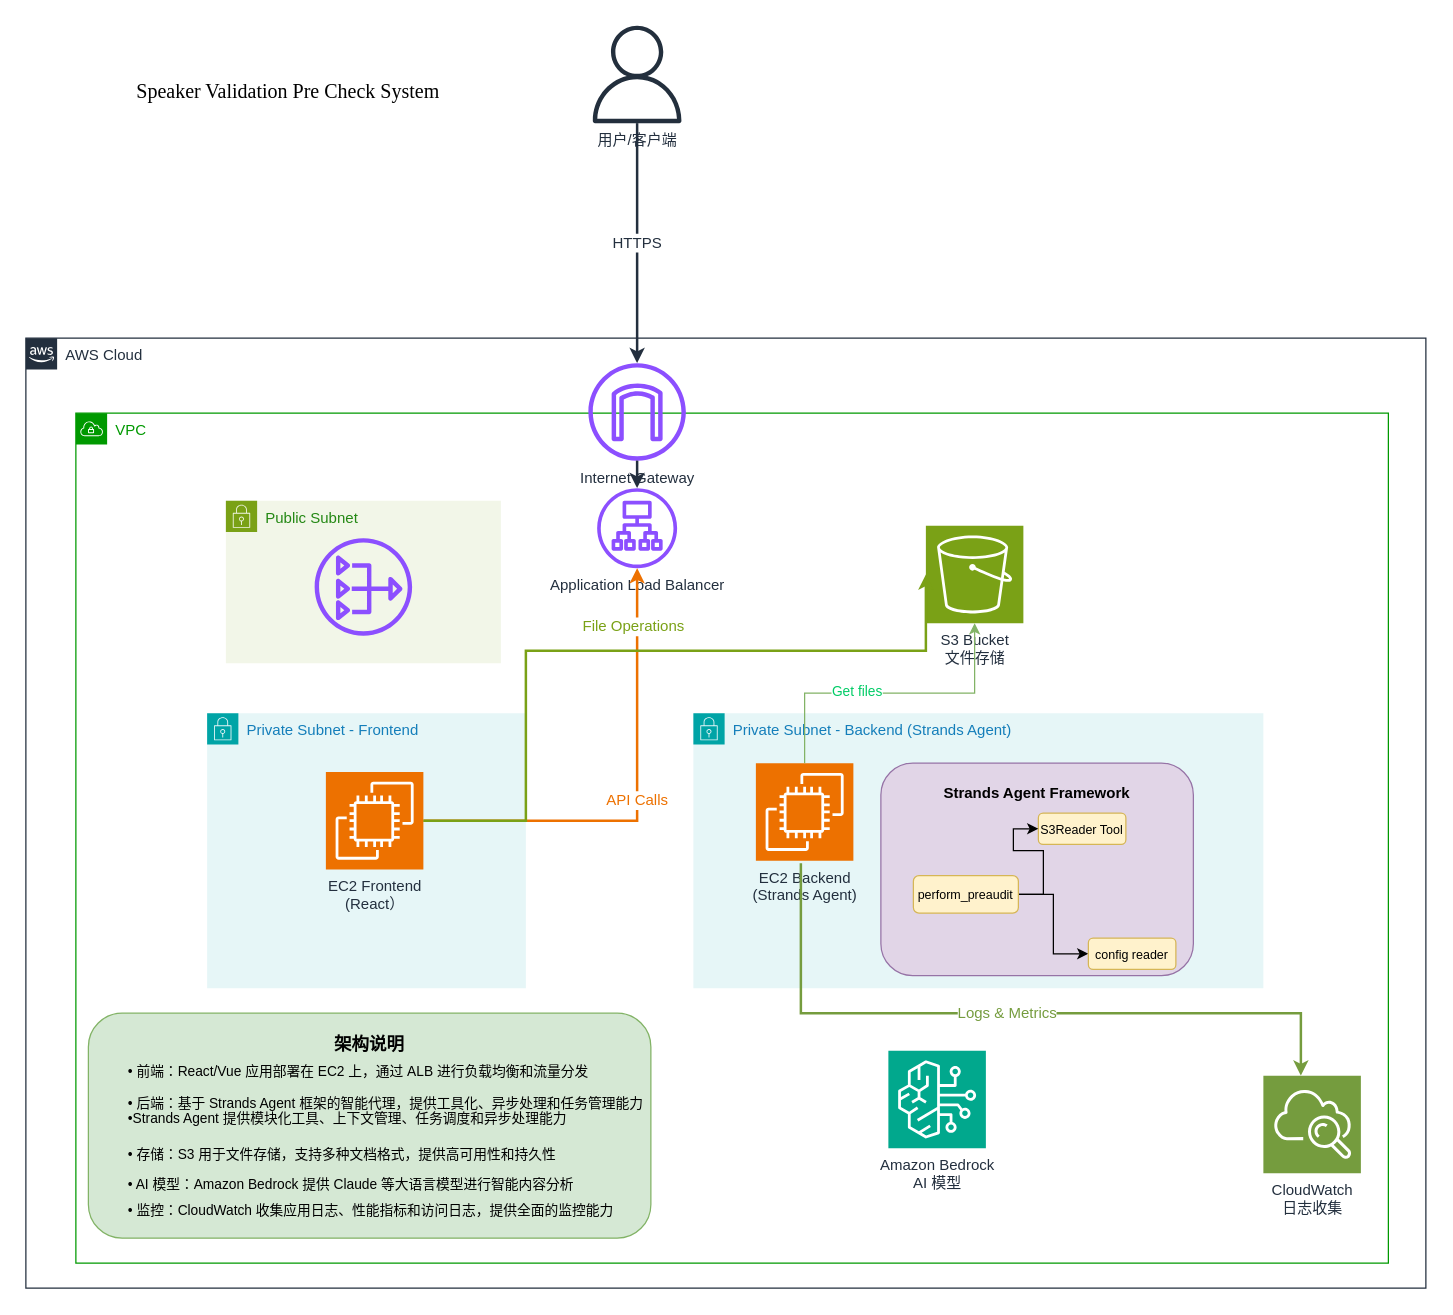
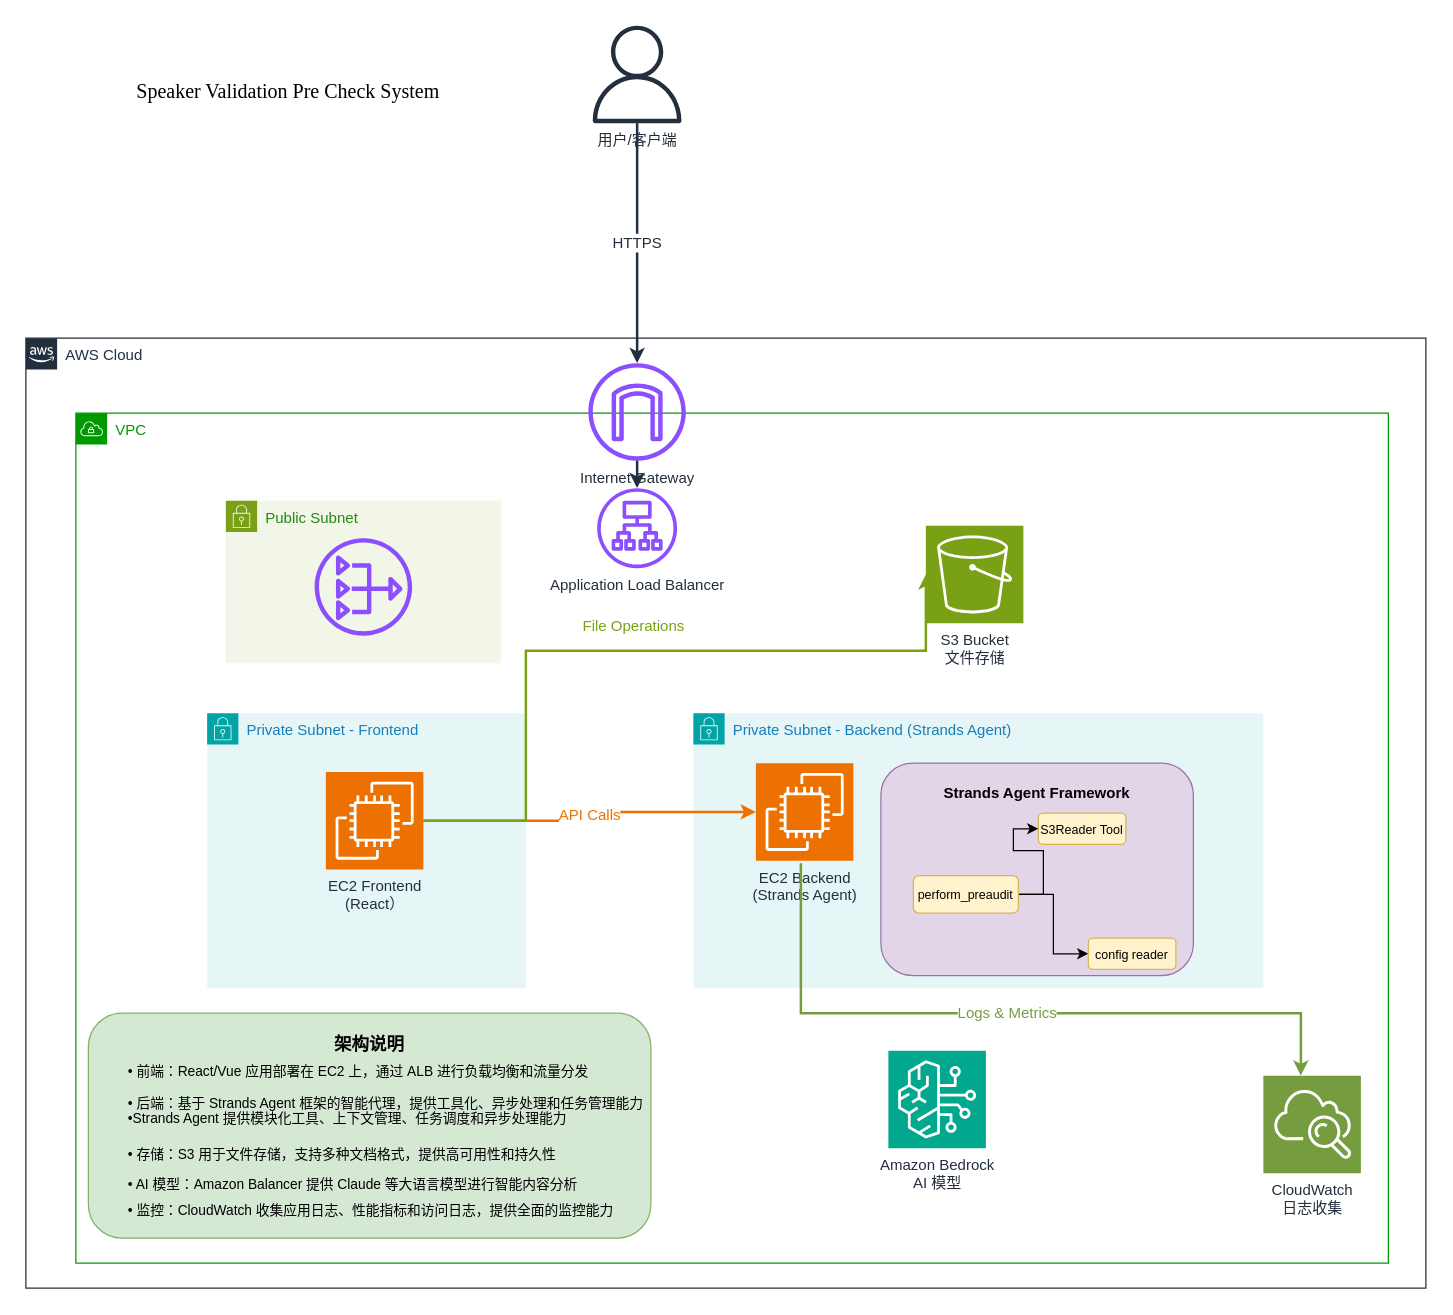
  <mxCell id="0" />
  <mxCell id="1" parent="0" />
  <mxCell id="2" value="AWS Cloud" style="points=[[0,0],[0.25,0],[0.5,0],[0.75,0],[1,0],[1,0.25],[1,0.5],[1,0.75],[1,1],[0.75,1],[0.5,1],[0.25,1],[0,1],[0,0.75],[0,0.5],[0,0.25]];outlineConnect=0;gradientColor=none;html=1;whiteSpace=wrap;fontSize=12;fontStyle=0;shape=mxgraph.aws4.group;grIcon=mxgraph.aws4.group_aws_cloud_alt;strokeColor=#232F3E;fillColor=none;verticalAlign=top;align=left;spacingLeft=30;fontColor=#232F3E;dashed=0;labelBackgroundColor=#ffffff;container=1;pointerEvents=0;collapsible=0;recursiveResize=0;" vertex="1" parent="1"><mxGeometry x="20" y="270" width="1120" height="760" as="geometry" /></mxCell>
  <mxCell id="3" value="VPC" style="sketch=0;outlineConnect=0;gradientColor=none;html=1;whiteSpace=wrap;fontSize=12;fontStyle=0;shape=mxgraph.aws4.group;grIcon=mxgraph.aws4.group_vpc;strokeColor=#009900;fillColor=none;verticalAlign=top;align=left;spacingLeft=30;fontColor=#009900;dashed=0;" vertex="1" parent="2"><mxGeometry x="40" y="60" width="1050" height="680" as="geometry" /></mxCell>
  <mxCell id="4" value="Internet Gateway" style="sketch=0;outlineConnect=0;fontColor=#232F3E;gradientColor=none;fillColor=#8C4FFF;strokeColor=none;dashed=0;verticalLabelPosition=bottom;verticalAlign=top;align=center;html=1;fontSize=12;fontStyle=0;aspect=fixed;pointerEvents=1;shape=mxgraph.aws4.internet_gateway;" vertex="1" parent="2"><mxGeometry x="450" y="20" width="78" height="78" as="geometry" /></mxCell>
  <mxCell id="5" value="Public Subnet" style="points=[[0,0],[0.25,0],[0.5,0],[0.75,0],[1,0],[1,0.25],[1,0.5],[1,0.75],[1,1],[0.75,1],[0.5,1],[0.25,1],[0,1],[0,0.75],[0,0.5],[0,0.25]];outlineConnect=0;gradientColor=none;html=1;whiteSpace=wrap;fontSize=12;fontStyle=0;container=1;pointerEvents=0;collapsible=0;recursiveResize=0;shape=mxgraph.aws4.group;grIcon=mxgraph.aws4.group_security_group;grStroke=0;strokeColor=#7AA116;fillColor=#F2F6E8;verticalAlign=top;align=left;spacingLeft=30;fontColor=#248814;dashed=0;" vertex="1" parent="2"><mxGeometry x="160" y="130" width="220" height="130" as="geometry" /></mxCell>
  <mxCell id="6" value="Private Subnet - Frontend" style="points=[[0,0],[0.25,0],[0.5,0],[0.75,0],[1,0],[1,0.25],[1,0.5],[1,0.75],[1,1],[0.75,1],[0.5,1],[0.25,1],[0,1],[0,0.75],[0,0.5],[0,0.25]];outlineConnect=0;gradientColor=none;html=1;whiteSpace=wrap;fontSize=12;fontStyle=0;container=1;pointerEvents=0;collapsible=0;recursiveResize=0;shape=mxgraph.aws4.group;grIcon=mxgraph.aws4.group_security_group;grStroke=0;strokeColor=#00A4A6;fillColor=#E6F6F7;verticalAlign=top;align=left;spacingLeft=30;fontColor=#147EBA;dashed=0;" vertex="1" parent="2"><mxGeometry x="145" y="300" width="255" height="220" as="geometry" /></mxCell>
  <mxCell id="7" value="Private Subnet - Backend (Strands Agent)" style="points=[[0,0],[0.25,0],[0.5,0],[0.75,0],[1,0],[1,0.25],[1,0.5],[1,0.75],[1,1],[0.75,1],[0.5,1],[0.25,1],[0,1],[0,0.75],[0,0.5],[0,0.25]];outlineConnect=0;gradientColor=none;html=1;whiteSpace=wrap;fontSize=12;fontStyle=0;container=1;pointerEvents=0;collapsible=0;recursiveResize=0;shape=mxgraph.aws4.group;grIcon=mxgraph.aws4.group_security_group;grStroke=0;strokeColor=#00A4A6;fillColor=#E6F6F7;verticalAlign=top;align=left;spacingLeft=30;fontColor=#147EBA;dashed=0;" vertex="1" parent="2"><mxGeometry x="534" y="300" width="456" height="220" as="geometry" /></mxCell>
  <mxCell id="8" value="EC2 Backend&#10;(Strands Agent)" style="sketch=0;points=[[0,0,0],[0.25,0,0],[0.5,0,0],[0.75,0,0],[1,0,0],[0,1,0],[0.25,1,0],[0.5,1,0],[0.75,1,0],[1,1,0],[0,0.25,0],[0,0.5,0],[0,0.75,0],[1,0.25,0],[1,0.5,0],[1,0.75,0]];outlineConnect=0;fontColor=#232F3E;fillColor=#ED7100;strokeColor=#ffffff;dashed=0;verticalLabelPosition=bottom;verticalAlign=top;align=center;html=1;fontSize=12;fontStyle=0;aspect=fixed;shape=mxgraph.aws4.resourceIcon;resIcon=mxgraph.aws4.ec2;" vertex="1" parent="7"><mxGeometry x="50" y="40" width="78" height="78" as="geometry" /></mxCell>
  <mxCell id="9" value="Strands Agent Framework" style="rounded=1;whiteSpace=wrap;html=1;fillColor=#e1d5e7;strokeColor=#9673a6;fontSize=12;fontStyle=1;verticalAlign=top;spacingTop=10;" vertex="1" parent="7"><mxGeometry x="150" y="40" width="250" height="170" as="geometry" /></mxCell>
  <mxCell id="10" value="S3Reader Tool" style="rounded=1;whiteSpace=wrap;html=1;fillColor=#fff2cc;strokeColor=#d6b656;fontSize=10;" vertex="1" parent="7"><mxGeometry x="276" y="80" width="70" height="25" as="geometry" /></mxCell>
  <mxCell id="11" style="edgeStyle=orthogonalEdgeStyle;rounded=0;orthogonalLoop=1;jettySize=auto;html=1;entryX=0;entryY=0.5;entryDx=0;entryDy=0;" edge="1" parent="7" source="13" target="10"><mxGeometry relative="1" as="geometry" /></mxCell>
  <mxCell id="12" style="edgeStyle=orthogonalEdgeStyle;rounded=0;orthogonalLoop=1;jettySize=auto;html=1;entryX=0;entryY=0.5;entryDx=0;entryDy=0;" edge="1" parent="7" source="13" target="14"><mxGeometry relative="1" as="geometry" /></mxCell>
  <mxCell id="13" value="perform_preaudit" style="rounded=1;whiteSpace=wrap;html=1;fillColor=#fff2cc;strokeColor=#d6b656;fontSize=10;" vertex="1" parent="7"><mxGeometry x="176" y="130" width="84" height="30" as="geometry" /></mxCell>
  <mxCell id="14" value="config reader" style="rounded=1;whiteSpace=wrap;html=1;fillColor=#fff2cc;strokeColor=#d6b656;fontSize=10;" vertex="1" parent="7"><mxGeometry x="316" y="180" width="70" height="25" as="geometry" /></mxCell>
  <mxCell id="15" value="S3 Bucket&#10;文件存储" style="sketch=0;points=[[0,0,0],[0.25,0,0],[0.5,0,0],[0.75,0,0],[1,0,0],[0,1,0],[0.25,1,0],[0.5,1,0],[0.75,1,0],[1,1,0],[0,0.25,0],[0,0.5,0],[0,0.75,0],[1,0.25,0],[1,0.5,0],[1,0.75,0]];outlineConnect=0;fontColor=#232F3E;fillColor=#7AA116;strokeColor=#ffffff;dashed=0;verticalLabelPosition=bottom;verticalAlign=top;align=center;html=1;fontSize=12;fontStyle=0;aspect=fixed;shape=mxgraph.aws4.resourceIcon;resIcon=mxgraph.aws4.s3;" vertex="1" parent="2"><mxGeometry x="720" y="150" width="78" height="78" as="geometry" /></mxCell>
  <mxCell id="16" value="Amazon Bedrock&#10;AI 模型" style="sketch=0;points=[[0,0,0],[0.25,0,0],[0.5,0,0],[0.75,0,0],[1,0,0],[0,1,0],[0.25,1,0],[0.5,1,0],[0.75,1,0],[1,1,0],[0,0.25,0],[0,0.5,0],[0,0.75,0],[1,0.25,0],[1,0.5,0],[1,0.75,0]];outlineConnect=0;fontColor=#232F3E;fillColor=#01A88D;strokeColor=#ffffff;dashed=0;verticalLabelPosition=bottom;verticalAlign=top;align=center;html=1;fontSize=12;fontStyle=0;aspect=fixed;shape=mxgraph.aws4.resourceIcon;resIcon=mxgraph.aws4.bedrock;" vertex="1" parent="2"><mxGeometry x="690" y="570" width="78" height="78" as="geometry" /></mxCell>
  <mxCell id="17" value="CloudWatch&#10;日志收集" style="sketch=0;points=[[0,0,0],[0.25,0,0],[0.5,0,0],[0.75,0,0],[1,0,0],[0,1,0],[0.25,1,0],[0.5,1,0],[0.75,1,0],[1,1,0],[0,0.25,0],[0,0.5,0],[0,0.75,0],[1,0.25,0],[1,0.5,0],[1,0.75,0]];outlineConnect=0;fontColor=#232F3E;fillColor=#759C3E;strokeColor=#ffffff;dashed=0;verticalLabelPosition=bottom;verticalAlign=top;align=center;html=1;fontSize=12;fontStyle=0;aspect=fixed;shape=mxgraph.aws4.resourceIcon;resIcon=mxgraph.aws4.cloudwatch;" vertex="1" parent="2"><mxGeometry x="990" y="590" width="78" height="78" as="geometry" /></mxCell>
  <mxCell id="18" value="Application Load Balancer" style="sketch=0;outlineConnect=0;fontColor=#232F3E;gradientColor=none;fillColor=#8C4FFF;strokeColor=none;dashed=0;verticalLabelPosition=bottom;verticalAlign=top;align=center;html=1;fontSize=12;fontStyle=0;aspect=fixed;pointerEvents=1;shape=mxgraph.aws4.application_load_balancer;" vertex="1" parent="2"><mxGeometry x="457" y="120" width="64" height="64" as="geometry" /></mxCell>
  <mxCell id="19" value="EC2 Frontend&lt;br&gt;(React）" style="sketch=0;points=[[0,0,0],[0.25,0,0],[0.5,0,0],[0.75,0,0],[1,0,0],[0,1,0],[0.25,1,0],[0.5,1,0],[0.75,1,0],[1,1,0],[0,0.25,0],[0,0.5,0],[0,0.75,0],[1,0.25,0],[1,0.5,0],[1,0.75,0]];outlineConnect=0;fontColor=#232F3E;fillColor=#ED7100;strokeColor=#ffffff;dashed=0;verticalLabelPosition=bottom;verticalAlign=top;align=center;html=1;fontSize=12;fontStyle=0;aspect=fixed;shape=mxgraph.aws4.resourceIcon;resIcon=mxgraph.aws4.ec2;" vertex="1" parent="2"><mxGeometry x="240" y="347" width="78" height="78" as="geometry" /></mxCell>
- <mxCell id="20" value="API Calls" style="edgeStyle=orthogonalEdgeStyle;rounded=0;orthogonalLoop=1;jettySize=auto;html=1;exitX=1;exitY=0.5;exitDx=0;exitDy=0;exitPerimeter=0;strokeColor=#ED7100;strokeWidth=2;fontSize=12;fontColor=#ED7100;" edge="1" parent="2" source="19" target="18"><mxGeometry relative="1" as="geometry" /></mxCell>
+ <mxCell id="20" value="API Calls" style="edgeStyle=orthogonalEdgeStyle;rounded=0;orthogonalLoop=1;jettySize=auto;html=1;exitX=1;exitY=0.5;exitDx=0;exitDy=0;exitPerimeter=0;entryX=0;entryY=0.5;entryDx=0;entryDy=0;entryPerimeter=0;strokeColor=#ED7100;strokeWidth=2;fontSize=12;fontColor=#ED7100;" edge="1" parent="2" source="19" target="8"><mxGeometry relative="1" as="geometry" /></mxCell>
  <mxCell id="21" value="File Operations" style="edgeStyle=orthogonalEdgeStyle;rounded=0;orthogonalLoop=1;jettySize=auto;html=1;entryX=0;entryY=0.5;entryDx=0;entryDy=0;entryPerimeter=0;strokeColor=#7AA116;strokeWidth=2;fontSize=12;fontColor=#7AA116;" edge="1" parent="2" source="19" target="15"><mxGeometry x="0.015" y="19" relative="1" as="geometry"><Array as="points"><mxPoint x="400" y="386" /><mxPoint x="400" y="250" /><mxPoint x="720" y="250" /></Array><mxPoint as="offset" /></mxGeometry></mxCell>
- <mxCell id="22" style="edgeStyle=orthogonalEdgeStyle;rounded=0;orthogonalLoop=1;jettySize=auto;html=1;exitX=0.5;exitY=0;exitDx=0;exitDy=0;exitPerimeter=0;entryX=0.5;entryY=1;entryDx=0;entryDy=0;entryPerimeter=0;fillColor=#d5e8d4;strokeColor=#82b366;" edge="1" parent="2" source="8" target="15"><mxGeometry relative="1" as="geometry" /></mxCell>
- <mxCell id="23" value="&lt;font style=&quot;color: rgb(0, 204, 102);&quot;&gt;Get files&lt;/font&gt;" style="edgeLabel;html=1;align=center;verticalAlign=middle;resizable=0;points=[];" vertex="1" connectable="0" parent="22"><mxGeometry x="-0.218" y="2" relative="1" as="geometry"><mxPoint as="offset" /></mxGeometry></mxCell>
  <mxCell id="24" value="" style="group" vertex="1" connectable="0" parent="2"><mxGeometry x="50" y="540" width="480" height="180" as="geometry" /></mxCell>
  <mxCell id="25" value="架构说明" style="rounded=1;whiteSpace=wrap;html=1;fillColor=#d5e8d4;strokeColor=#82b366;fontSize=14;fontStyle=1;verticalAlign=top;spacingTop=10;" vertex="1" parent="24"><mxGeometry width="450" height="180" as="geometry" /></mxCell>
  <mxCell id="26" value="" style="group" vertex="1" connectable="0" parent="24"><mxGeometry x="30" y="40.909" width="450" height="123.545" as="geometry" /></mxCell>
  <mxCell id="27" value="• 前端：React/Vue 应用部署在 EC2 上，通过 ALB 进行负载均衡和流量分发" style="text;html=1;strokeColor=none;fillColor=none;align=left;verticalAlign=middle;whiteSpace=wrap;rounded=0;fontSize=11;" vertex="1" parent="26"><mxGeometry width="450" height="12.273" as="geometry" /></mxCell>
  <mxCell id="28" value="• 后端：基于 Strands Agent 框架的智能代理，提供工具化、异步处理和任务管理能力" style="text;html=1;strokeColor=none;fillColor=none;align=left;verticalAlign=middle;whiteSpace=wrap;rounded=0;fontSize=11;" vertex="1" parent="26"><mxGeometry y="24.545" width="450" height="12.273" as="geometry" /></mxCell>
  <mxCell id="29" value="• 存储：S3 用于文件存储，支持多种文档格式，提供高可用性和持久性" style="text;html=1;strokeColor=none;fillColor=none;align=left;verticalAlign=middle;whiteSpace=wrap;rounded=0;fontSize=11;" vertex="1" parent="26"><mxGeometry y="65.455" width="450" height="12.273" as="geometry" /></mxCell>
- <mxCell id="30" value="• AI 模型：Amazon Bedrock 提供 Claude 等大语言模型进行智能内容分析" style="text;html=1;strokeColor=none;fillColor=none;align=left;verticalAlign=middle;whiteSpace=wrap;rounded=0;fontSize=11;" vertex="1" parent="26"><mxGeometry y="90" width="450" height="12.273" as="geometry" /></mxCell>
+ <mxCell id="30" value="• AI 模型：Amazon Balancer 提供 Claude 等大语言模型进行智能内容分析" style="text;html=1;strokeColor=none;fillColor=none;align=left;verticalAlign=middle;whiteSpace=wrap;rounded=0;fontSize=11;" vertex="1" parent="26"><mxGeometry y="90" width="450" height="12.273" as="geometry" /></mxCell>
  <mxCell id="31" value="• 监控：CloudWatch 收集应用日志、性能指标和访问日志，提供全面的监控能力" style="text;html=1;strokeColor=none;fillColor=none;align=left;verticalAlign=middle;whiteSpace=wrap;rounded=0;fontSize=11;" vertex="1" parent="26"><mxGeometry y="111.273" width="450" height="12.273" as="geometry" /></mxCell>
  <mxCell id="32" value="•Strands Agent 提供模块化工具、上下文管理、任务调度和异步处理能力" style="text;html=1;strokeColor=none;fillColor=none;align=left;verticalAlign=middle;whiteSpace=wrap;rounded=0;fontSize=11;" vertex="1" parent="26"><mxGeometry y="36.818" width="450" height="12.273" as="geometry" /></mxCell>
  <mxCell id="33" value="" style="sketch=0;outlineConnect=0;fontColor=#232F3E;gradientColor=none;fillColor=#8C4FFF;strokeColor=none;dashed=0;verticalLabelPosition=bottom;verticalAlign=top;align=center;html=1;fontSize=12;fontStyle=0;aspect=fixed;pointerEvents=1;shape=mxgraph.aws4.nat_gateway;" vertex="1" parent="2"><mxGeometry x="231" y="160" width="78" height="78" as="geometry" /></mxCell>
  <mxCell id="34" value="&lt;span style=&quot;caret-color: rgb(0, 0, 0); color: rgb(0, 0, 0); font-family: -webkit-standard; font-size: medium; font-weight: 400; text-align: start;&quot;&gt;Speaker Validation Pre Check System&lt;/span&gt;" style="text;html=1;strokeColor=none;fillColor=none;align=center;verticalAlign=middle;whiteSpace=wrap;rounded=0;fontSize=24;fontStyle=1;fontColor=#232F3E;" vertex="1" parent="1"><mxGeometry x="30" y="50" width="400" height="40" as="geometry" /></mxCell>
  <mxCell id="35" value="用户/客户端" style="sketch=0;outlineConnect=0;fontColor=#232F3E;gradientColor=none;fillColor=#232F3D;strokeColor=none;dashed=0;verticalLabelPosition=bottom;verticalAlign=top;align=center;html=1;fontSize=12;fontStyle=0;aspect=fixed;pointerEvents=1;shape=mxgraph.aws4.user;" vertex="1" parent="1"><mxGeometry x="470" y="20" width="78" height="78" as="geometry" /></mxCell>
  <mxCell id="36" value="HTTPS" style="edgeStyle=orthogonalEdgeStyle;rounded=0;orthogonalLoop=1;jettySize=auto;html=1;exitX=0.5;exitY=1;exitDx=0;exitDy=0;exitPerimeter=0;entryX=0.5;entryY=0;entryDx=0;entryDy=0;entryPerimeter=0;strokeColor=#232F3E;strokeWidth=2;fontSize=12;fontColor=#232F3E;" edge="1" parent="1" source="35" target="4"><mxGeometry relative="1" as="geometry" /></mxCell>
  <mxCell id="37" value="" style="edgeStyle=orthogonalEdgeStyle;rounded=0;orthogonalLoop=1;jettySize=auto;html=1;exitX=0.5;exitY=1;exitDx=0;exitDy=0;exitPerimeter=0;entryX=0.5;entryY=0;entryDx=0;entryDy=0;entryPerimeter=0;strokeColor=#232F3E;strokeWidth=2;fontSize=12;fontColor=#232F3E;" edge="1" parent="1" source="4" target="18"><mxGeometry relative="1" as="geometry" /></mxCell>
  <mxCell id="38" value="Logs &amp; Metrics" style="edgeStyle=orthogonalEdgeStyle;rounded=0;orthogonalLoop=1;jettySize=auto;html=1;strokeColor=#759C3E;strokeWidth=2;fontSize=12;fontColor=#759C3E;" edge="1" parent="1"><mxGeometry relative="1" as="geometry"><mxPoint x="640" y="690" as="sourcePoint" /><mxPoint x="1040" y="860" as="targetPoint" /><Array as="points"><mxPoint x="640" y="690" /><mxPoint x="640" y="810" /><mxPoint x="1040" y="810" /></Array></mxGeometry></mxCell>
